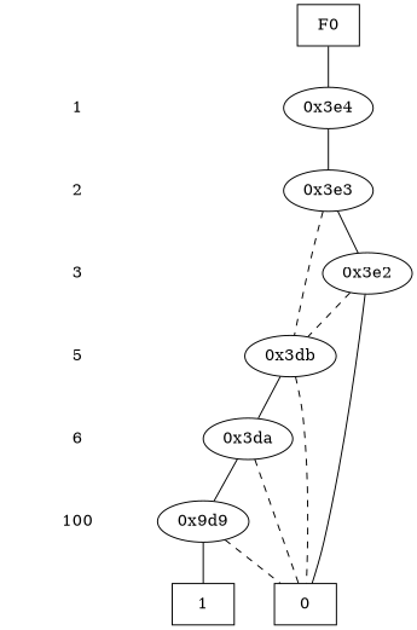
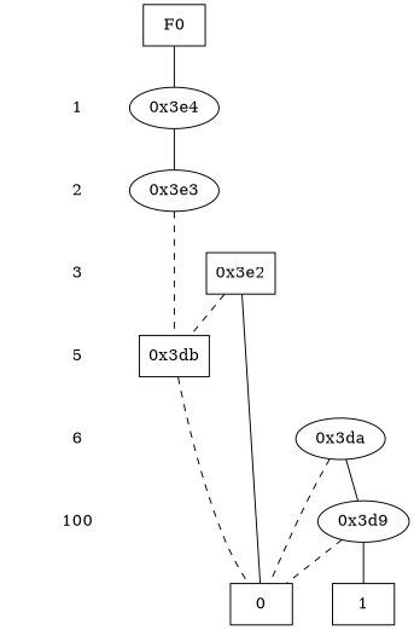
  digraph {
    node [shape=plaintext]
    edge [dir=none]
    "CONST NODES" [style=invis]
    " 1 "
    " 2 "
    " 3 "
    " 5 "
    " 6 "
    " 100 "
    F0 [shape=box]
    "0x3e4" [shape=""]
    "0x3e3" [shape=""]
-   "0x3e2" [shape=""]
-   "0x3db" [shape=""]
+   "0x3e2" [shape=box]
+   "0x3db" [shape=box]
    "0x3da" [shape=""]
-   "0x3d9" [label="0x9d9" shape=""]
+   "0x3d9" [shape=""]
    n15 [label=0 shape=box]
    n16 [label=1 shape=box]
    subgraph sub_1 {
      "CONST NODES"
      " 1 "
      " 2 "
      " 3 "
      " 5 "
      " 6 "
      " 100 "
    }
    subgraph sub_2 {
      rank=same
      F0
    }
    subgraph sub_3 {
      rank=same
      " 1 "
      "0x3e4"
    }
    subgraph sub_4 {
      rank=same
      " 2 "
      "0x3e3"
    }
    subgraph sub_5 {
      rank=same
      " 3 "
      "0x3e2"
    }
    subgraph sub_6 {
      rank=same
      " 5 "
      "0x3db"
    }
    subgraph sub_7 {
      rank=same
      " 6 "
      "0x3da"
    }
    subgraph sub_8 {
      rank=same
      " 100 "
      "0x3d9"
    }
    subgraph sub_9 {
      rank=same
      "CONST NODES"
      subgraph sub_10 {
        rank=same
        n15
        n16
      }
    }
    " 1 " -> " 2 " [style=invis]
    " 2 " -> " 3 " [style=invis]
    " 3 " -> " 5 " [style=invis]
    " 5 " -> " 6 " [style=invis]
    " 6 " -> " 100 " [style=invis]
    " 100 " -> "CONST NODES" [style=invis]
    F0 -> "0x3e4" [style=solid]
    "0x3e4" -> "0x3e3"
-   "0x3e3" -> "0x3e2"
    "0x3e3" -> "0x3db" [style=dashed]
    "0x3e2" -> "0x3db" [style=dashed]
    "0x3e2" -> n15
-   "0x3db" -> "0x3da"
    "0x3db" -> n15 [style=dashed]
    "0x3da" -> "0x3d9"
    "0x3da" -> n15 [style=dashed]
    "0x3d9" -> n15 [style=dashed]
    "0x3d9" -> n16
  }
